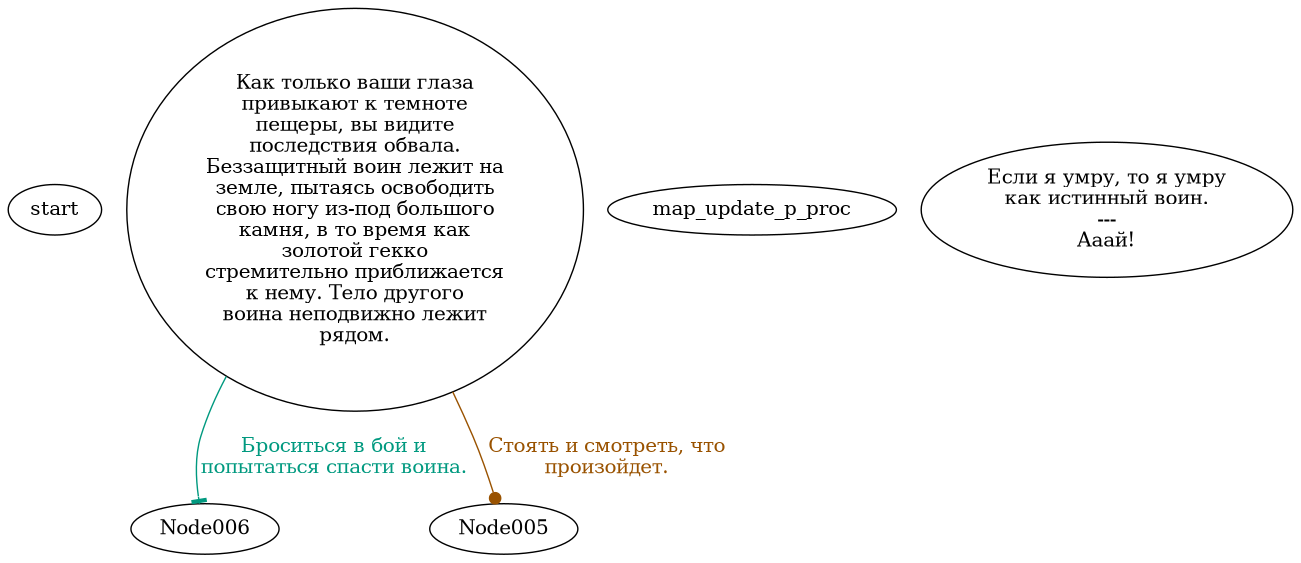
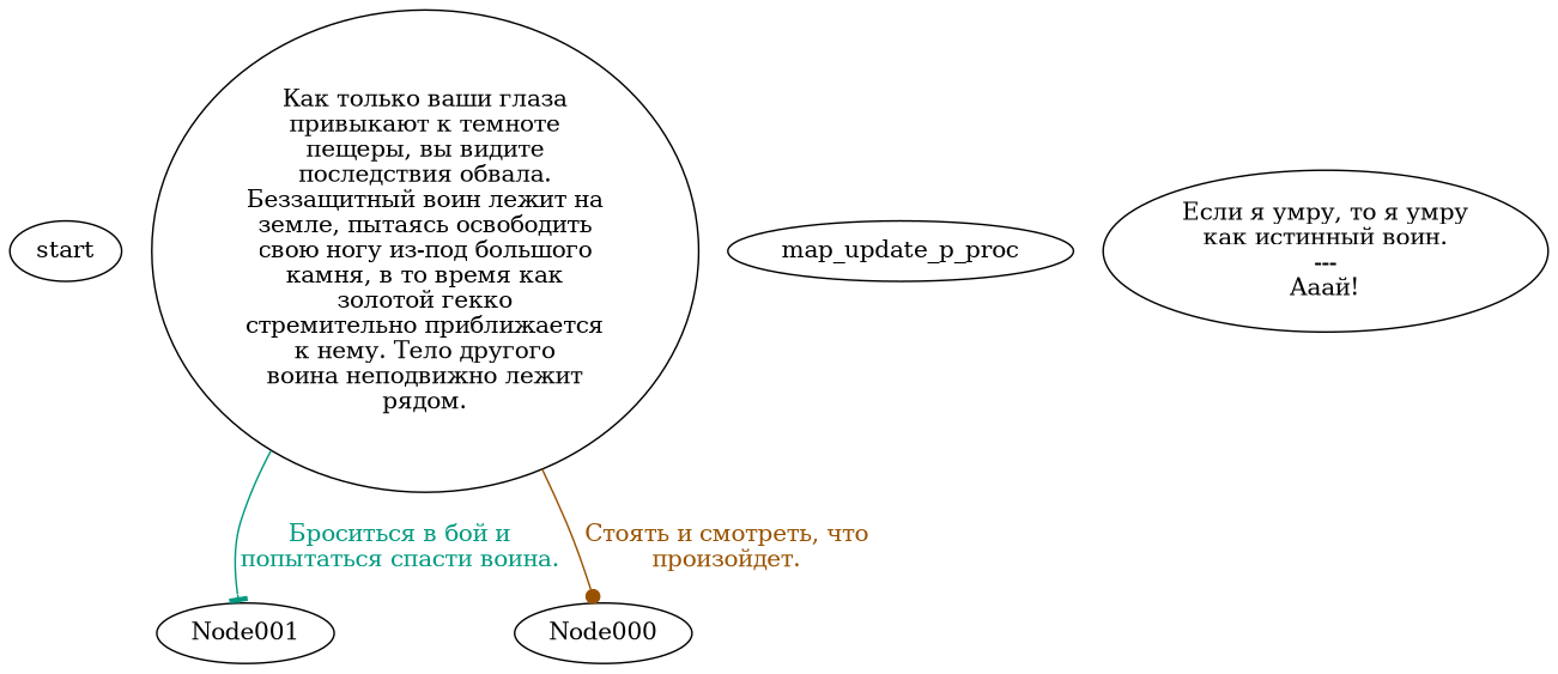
  digraph {
    node [color="#000000" fillcolor="#FFFFFF" style=filled]
    start
    n2 [label="Как только ваши глаза\nпривыкают к темноте\nпещеры, вы видите\nпоследствия обвала.\nБеззащитный воин лежит на\nземле, пытаясь освободить\nсвою ногу из-под большого\nкамня, в то время как\nзолотой гекко\nстремительно приближается\nк нему. Тело другого\nвоина неподвижно лежит\nрядом."]
-   Node006
-   Node005
+   Node006 [label=Node001]
+   Node005 [label=Node000]
    map_update_p_proc
    n6 [label="Если я умру, то я умру\nкак истинный воин.\n---\nАаай!"]
    n2 -> Node006 [arrowhead=tee color="#00997F" fontcolor="#00997F" label="Броситься в бой и\nпопытаться спасти воина."]
    n2 -> Node005 [arrowhead=dot color="#995200" fontcolor="#995200" label="Стоять и смотреть, что\nпроизойдет."]
  }
